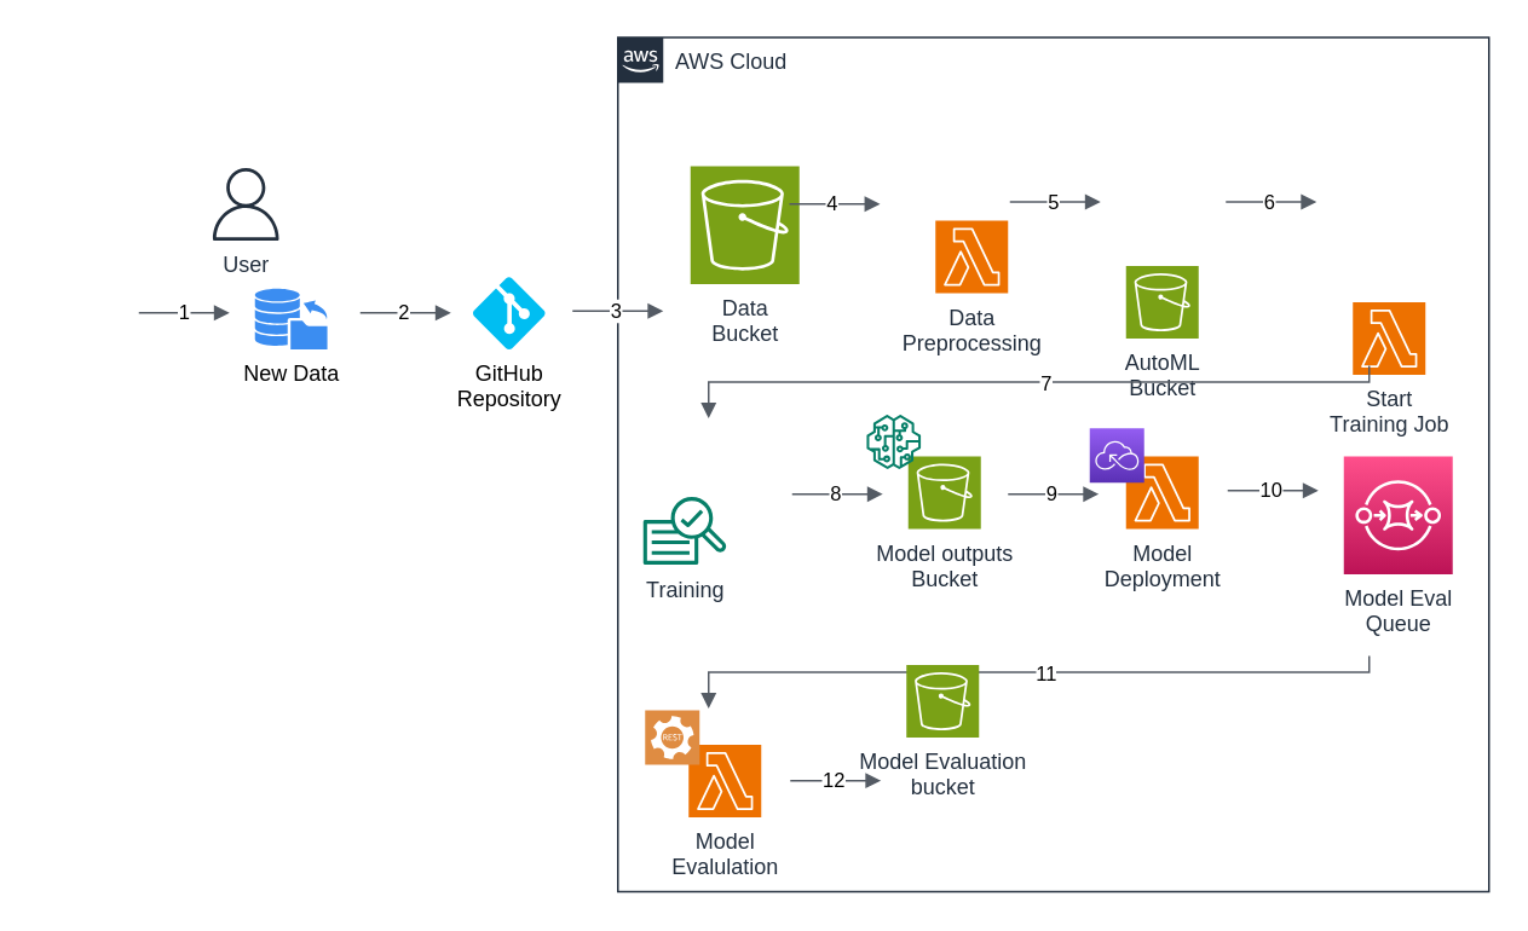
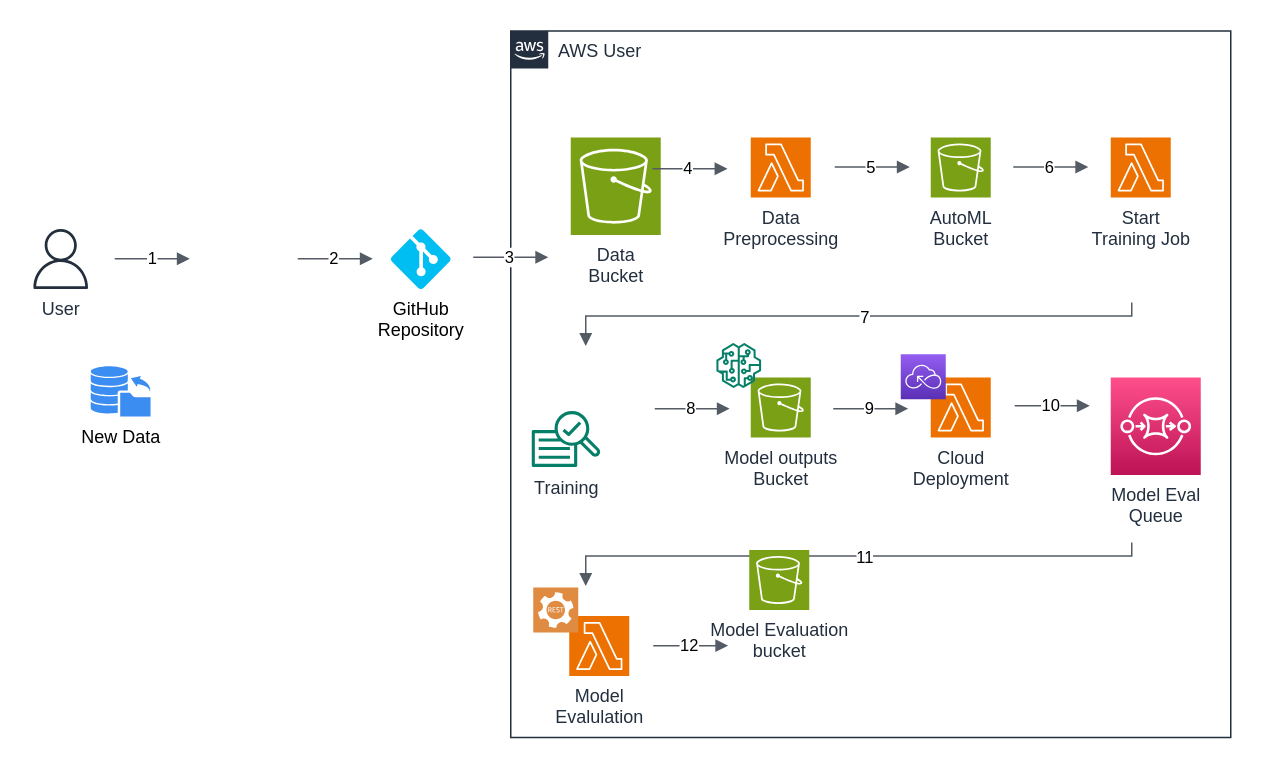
  <mxCell id="0" />
  <mxCell id="1" parent="0" />
- <mxCell id="2" value="User" style="sketch=0;outlineConnect=0;fontColor=#232F3E;gradientColor=none;fillColor=#232F3D;strokeColor=none;dashed=0;verticalLabelPosition=bottom;verticalAlign=top;align=center;html=1;fontSize=12;fontStyle=0;aspect=fixed;pointerEvents=1;shape=mxgraph.aws4.user;" parent="1" vertex="1"><mxGeometry x="115" y="92" width="40" height="40" as="geometry" /></mxCell>
- <mxCell id="3" value="New Data" style="sketch=0;html=1;aspect=fixed;strokeColor=none;shadow=0;fillColor=#3B8DF1;verticalAlign=top;labelPosition=center;verticalLabelPosition=bottom;shape=mxgraph.gcp2.database_uploading" parent="1" vertex="1"><mxGeometry x="140" y="158.4" width="40" height="33.6" as="geometry" /></mxCell>
+ <mxCell id="2" value="User" style="sketch=0;outlineConnect=0;fontColor=#232F3E;gradientColor=none;fillColor=#232F3D;strokeColor=none;dashed=0;verticalLabelPosition=bottom;verticalAlign=top;align=center;html=1;fontSize=12;fontStyle=0;aspect=fixed;pointerEvents=1;shape=mxgraph.aws4.user;" parent="1" vertex="1"><mxGeometry x="20" y="152" width="40" height="40" as="geometry" /></mxCell>
+ <mxCell id="3" value="New Data" style="sketch=0;html=1;aspect=fixed;strokeColor=none;shadow=0;fillColor=#3B8DF1;verticalAlign=top;labelPosition=center;verticalLabelPosition=bottom;shape=mxgraph.gcp2.database_uploading" parent="1" vertex="1"><mxGeometry x="60" y="243.4" width="40" height="33.6" as="geometry" /></mxCell>
  <mxCell id="4" value="GitHub&lt;br&gt;Repository" style="verticalLabelPosition=bottom;html=1;verticalAlign=top;align=center;strokeColor=none;fillColor=#00BEF2;shape=mxgraph.azure.git_repository;aspect=fixed;" parent="1" vertex="1"><mxGeometry x="260" y="152" width="40" height="40" as="geometry" /></mxCell>
- <mxCell id="5" value="AWS Cloud" style="points=[[0,0],[0.25,0],[0.5,0],[0.75,0],[1,0],[1,0.25],[1,0.5],[1,0.75],[1,1],[0.75,1],[0.5,1],[0.25,1],[0,1],[0,0.75],[0,0.5],[0,0.25]];outlineConnect=0;gradientColor=none;html=1;whiteSpace=wrap;fontSize=12;fontStyle=0;container=1;pointerEvents=0;collapsible=0;recursiveResize=0;shape=mxgraph.aws4.group;grIcon=mxgraph.aws4.group_aws_cloud_alt;strokeColor=#232F3E;fillColor=none;verticalAlign=top;align=left;spacingLeft=30;fontColor=#232F3E;dashed=0;movable=1;resizable=1;rotatable=1;deletable=1;editable=1;connectable=1;" parent="1" vertex="1"><mxGeometry x="340" y="20" width="480" height="471" as="geometry" /></mxCell>
+ <mxCell id="5" value="AWS User" style="points=[[0,0],[0.25,0],[0.5,0],[0.75,0],[1,0],[1,0.25],[1,0.5],[1,0.75],[1,1],[0.75,1],[0.5,1],[0.25,1],[0,1],[0,0.75],[0,0.5],[0,0.25]];outlineConnect=0;gradientColor=none;html=1;whiteSpace=wrap;fontSize=12;fontStyle=0;container=1;pointerEvents=0;collapsible=0;recursiveResize=0;shape=mxgraph.aws4.group;grIcon=mxgraph.aws4.group_aws_cloud_alt;strokeColor=#232F3E;fillColor=none;verticalAlign=top;align=left;spacingLeft=30;fontColor=#232F3E;dashed=0;movable=1;resizable=1;rotatable=1;deletable=1;editable=1;connectable=1;" parent="1" vertex="1"><mxGeometry x="340" y="20" width="480" height="471" as="geometry" /></mxCell>
  <mxCell id="6" value="Data&lt;br&gt;Bucket" style="sketch=0;points=[[0,0,0],[0.25,0,0],[0.5,0,0],[0.75,0,0],[1,0,0],[0,1,0],[0.25,1,0],[0.5,1,0],[0.75,1,0],[1,1,0],[0,0.25,0],[0,0.5,0],[0,0.75,0],[1,0.25,0],[1,0.5,0],[1,0.75,0]];outlineConnect=0;fontColor=#232F3E;fillColor=#7AA116;strokeColor=#ffffff;dashed=0;verticalLabelPosition=bottom;verticalAlign=top;align=center;html=1;fontSize=12;fontStyle=0;aspect=fixed;shape=mxgraph.aws4.resourceIcon;resIcon=mxgraph.aws4.s3;" parent="5" vertex="1"><mxGeometry x="40" y="71" width="60" height="65" as="geometry" /></mxCell>
- <mxCell id="7" value="Data&lt;br&gt;Preprocessing" style="sketch=0;points=[[0,0,0],[0.25,0,0],[0.5,0,0],[0.75,0,0],[1,0,0],[0,1,0],[0.25,1,0],[0.5,1,0],[0.75,1,0],[1,1,0],[0,0.25,0],[0,0.5,0],[0,0.75,0],[1,0.25,0],[1,0.5,0],[1,0.75,0]];outlineConnect=0;fontColor=#232F3E;fillColor=#ED7100;strokeColor=#ffffff;dashed=0;verticalLabelPosition=bottom;verticalAlign=top;align=center;html=1;fontSize=12;fontStyle=0;aspect=fixed;shape=mxgraph.aws4.resourceIcon;resIcon=mxgraph.aws4.lambda;" parent="5" vertex="1"><mxGeometry x="175" y="101" width="40" height="40" as="geometry" /></mxCell>
+ <mxCell id="7" value="Data&lt;br&gt;Preprocessing" style="sketch=0;points=[[0,0,0],[0.25,0,0],[0.5,0,0],[0.75,0,0],[1,0,0],[0,1,0],[0.25,1,0],[0.5,1,0],[0.75,1,0],[1,1,0],[0,0.25,0],[0,0.5,0],[0,0.75,0],[1,0.25,0],[1,0.5,0],[1,0.75,0]];outlineConnect=0;fontColor=#232F3E;fillColor=#ED7100;strokeColor=#ffffff;dashed=0;verticalLabelPosition=bottom;verticalAlign=top;align=center;html=1;fontSize=12;fontStyle=0;aspect=fixed;shape=mxgraph.aws4.resourceIcon;resIcon=mxgraph.aws4.lambda;" parent="5" vertex="1"><mxGeometry x="160" y="71" width="40" height="40" as="geometry" /></mxCell>
  <mxCell id="8" value="" style="edgeStyle=orthogonalEdgeStyle;html=1;endArrow=block;elbow=vertical;startArrow=none;endFill=1;strokeColor=#545B64;rounded=0;" parent="5" edge="1"><mxGeometry width="100" relative="1" as="geometry"><mxPoint x="94.5" y="91.85" as="sourcePoint" /><mxPoint x="144.5" y="91.85" as="targetPoint" /></mxGeometry></mxCell>
  <mxCell id="9" value="4" style="edgeLabel;html=1;align=center;verticalAlign=middle;resizable=0;points=[];" parent="8" vertex="1" connectable="0"><mxGeometry x="-0.065" relative="1" as="geometry"><mxPoint as="offset" /></mxGeometry></mxCell>
- <mxCell id="10" value="AutoML&lt;br&gt;Bucket" style="sketch=0;points=[[0,0,0],[0.25,0,0],[0.5,0,0],[0.75,0,0],[1,0,0],[0,1,0],[0.25,1,0],[0.5,1,0],[0.75,1,0],[1,1,0],[0,0.25,0],[0,0.5,0],[0,0.75,0],[1,0.25,0],[1,0.5,0],[1,0.75,0]];outlineConnect=0;fontColor=#232F3E;fillColor=#7AA116;strokeColor=#ffffff;dashed=0;verticalLabelPosition=bottom;verticalAlign=top;align=center;html=1;fontSize=12;fontStyle=0;aspect=fixed;shape=mxgraph.aws4.resourceIcon;resIcon=mxgraph.aws4.s3;" parent="5" vertex="1"><mxGeometry x="280" y="126" width="40" height="40" as="geometry" /></mxCell>
- <mxCell id="11" value="Start&lt;br&gt;Training Job" style="sketch=0;points=[[0,0,0],[0.25,0,0],[0.5,0,0],[0.75,0,0],[1,0,0],[0,1,0],[0.25,1,0],[0.5,1,0],[0.75,1,0],[1,1,0],[0,0.25,0],[0,0.5,0],[0,0.75,0],[1,0.25,0],[1,0.5,0],[1,0.75,0]];outlineConnect=0;fontColor=#232F3E;fillColor=#ED7100;strokeColor=#ffffff;dashed=0;verticalLabelPosition=bottom;verticalAlign=top;align=center;html=1;fontSize=12;fontStyle=0;aspect=fixed;shape=mxgraph.aws4.resourceIcon;resIcon=mxgraph.aws4.lambda;" parent="5" vertex="1"><mxGeometry x="405" y="146" width="40" height="40" as="geometry" /></mxCell>
+ <mxCell id="10" value="AutoML&lt;br&gt;Bucket" style="sketch=0;points=[[0,0,0],[0.25,0,0],[0.5,0,0],[0.75,0,0],[1,0,0],[0,1,0],[0.25,1,0],[0.5,1,0],[0.75,1,0],[1,1,0],[0,0.25,0],[0,0.5,0],[0,0.75,0],[1,0.25,0],[1,0.5,0],[1,0.75,0]];outlineConnect=0;fontColor=#232F3E;fillColor=#7AA116;strokeColor=#ffffff;dashed=0;verticalLabelPosition=bottom;verticalAlign=top;align=center;html=1;fontSize=12;fontStyle=0;aspect=fixed;shape=mxgraph.aws4.resourceIcon;resIcon=mxgraph.aws4.s3;" parent="5" vertex="1"><mxGeometry x="280" y="71" width="40" height="40" as="geometry" /></mxCell>
+ <mxCell id="11" value="Start&lt;br&gt;Training Job" style="sketch=0;points=[[0,0,0],[0.25,0,0],[0.5,0,0],[0.75,0,0],[1,0,0],[0,1,0],[0.25,1,0],[0.5,1,0],[0.75,1,0],[1,1,0],[0,0.25,0],[0,0.5,0],[0,0.75,0],[1,0.25,0],[1,0.5,0],[1,0.75,0]];outlineConnect=0;fontColor=#232F3E;fillColor=#ED7100;strokeColor=#ffffff;dashed=0;verticalLabelPosition=bottom;verticalAlign=top;align=center;html=1;fontSize=12;fontStyle=0;aspect=fixed;shape=mxgraph.aws4.resourceIcon;resIcon=mxgraph.aws4.lambda;" parent="5" vertex="1"><mxGeometry x="400" y="71" width="40" height="40" as="geometry" /></mxCell>
  <mxCell id="12" value="Training" style="sketch=0;outlineConnect=0;fontColor=#232F3E;gradientColor=none;fillColor=#067F68;strokeColor=none;dashed=0;verticalLabelPosition=bottom;verticalAlign=top;align=center;html=1;fontSize=12;fontStyle=0;aspect=fixed;pointerEvents=1;shape=mxgraph.aws4.sagemaker_train;" parent="5" vertex="1"><mxGeometry x="14" y="253" width="45.6" height="38" as="geometry" /></mxCell>
- <mxCell id="13" value="Model&lt;br&gt;Deployment" style="sketch=0;points=[[0,0,0],[0.25,0,0],[0.5,0,0],[0.75,0,0],[1,0,0],[0,1,0],[0.25,1,0],[0.5,1,0],[0.75,1,0],[1,1,0],[0,0.25,0],[0,0.5,0],[0,0.75,0],[1,0.25,0],[1,0.5,0],[1,0.75,0]];outlineConnect=0;fontColor=#232F3E;fillColor=#ED7100;strokeColor=#ffffff;dashed=0;verticalLabelPosition=bottom;verticalAlign=top;align=center;html=1;fontSize=12;fontStyle=0;aspect=fixed;shape=mxgraph.aws4.resourceIcon;resIcon=mxgraph.aws4.lambda;" parent="5" vertex="1"><mxGeometry x="280" y="231" width="40" height="40" as="geometry" /></mxCell>
+ <mxCell id="13" value="Cloud&lt;br&gt;Deployment" style="sketch=0;points=[[0,0,0],[0.25,0,0],[0.5,0,0],[0.75,0,0],[1,0,0],[0,1,0],[0.25,1,0],[0.5,1,0],[0.75,1,0],[1,1,0],[0,0.25,0],[0,0.5,0],[0,0.75,0],[1,0.25,0],[1,0.5,0],[1,0.75,0]];outlineConnect=0;fontColor=#232F3E;fillColor=#ED7100;strokeColor=#ffffff;dashed=0;verticalLabelPosition=bottom;verticalAlign=top;align=center;html=1;fontSize=12;fontStyle=0;aspect=fixed;shape=mxgraph.aws4.resourceIcon;resIcon=mxgraph.aws4.lambda;" parent="5" vertex="1"><mxGeometry x="280" y="231" width="40" height="40" as="geometry" /></mxCell>
  <mxCell id="14" value="" style="edgeStyle=orthogonalEdgeStyle;html=1;endArrow=block;elbow=vertical;startArrow=none;endFill=1;strokeColor=#545B64;rounded=0;" parent="5" edge="1"><mxGeometry width="100" relative="1" as="geometry"><mxPoint x="216" y="90.66" as="sourcePoint" /><mxPoint x="266" y="90.66" as="targetPoint" /></mxGeometry></mxCell>
  <mxCell id="15" value="5" style="edgeLabel;html=1;align=center;verticalAlign=middle;resizable=0;points=[];" parent="14" vertex="1" connectable="0"><mxGeometry x="-0.065" relative="1" as="geometry"><mxPoint as="offset" /></mxGeometry></mxCell>
  <mxCell id="16" value="" style="edgeStyle=orthogonalEdgeStyle;html=1;endArrow=block;elbow=vertical;startArrow=none;endFill=1;strokeColor=#545B64;rounded=0;" parent="5" edge="1"><mxGeometry width="100" relative="1" as="geometry"><mxPoint x="414.0" y="181.0" as="sourcePoint" /><mxPoint x="50" y="210" as="targetPoint" /><Array as="points"><mxPoint x="414" y="190" /><mxPoint x="50" y="190" /><mxPoint x="50" y="210" /></Array></mxGeometry></mxCell>
  <mxCell id="17" value="7" style="edgeLabel;html=1;align=center;verticalAlign=middle;resizable=0;points=[];" parent="16" vertex="1" connectable="0"><mxGeometry x="-0.045" relative="1" as="geometry"><mxPoint as="offset" /></mxGeometry></mxCell>
  <mxCell id="18" value="" style="edgeStyle=orthogonalEdgeStyle;html=1;endArrow=block;elbow=vertical;startArrow=none;endFill=1;strokeColor=#545B64;rounded=0;" parent="5" edge="1"><mxGeometry width="100" relative="1" as="geometry"><mxPoint x="96" y="251.78" as="sourcePoint" /><mxPoint x="146" y="251.78" as="targetPoint" /></mxGeometry></mxCell>
  <mxCell id="19" value="8" style="edgeLabel;html=1;align=center;verticalAlign=middle;resizable=0;points=[];" parent="18" vertex="1" connectable="0"><mxGeometry x="-0.065" relative="1" as="geometry"><mxPoint as="offset" /></mxGeometry></mxCell>
  <mxCell id="20" value="Model outputs&lt;br&gt;Bucket" style="sketch=0;points=[[0,0,0],[0.25,0,0],[0.5,0,0],[0.75,0,0],[1,0,0],[0,1,0],[0.25,1,0],[0.5,1,0],[0.75,1,0],[1,1,0],[0,0.25,0],[0,0.5,0],[0,0.75,0],[1,0.25,0],[1,0.5,0],[1,0.75,0]];outlineConnect=0;fontColor=#232F3E;fillColor=#7AA116;strokeColor=#ffffff;dashed=0;verticalLabelPosition=bottom;verticalAlign=top;align=center;html=1;fontSize=12;fontStyle=0;aspect=fixed;shape=mxgraph.aws4.resourceIcon;resIcon=mxgraph.aws4.s3;" parent="5" vertex="1"><mxGeometry x="160" y="231" width="40" height="40" as="geometry" /></mxCell>
  <mxCell id="21" value="" style="sketch=0;outlineConnect=0;fontColor=#232F3E;gradientColor=none;fillColor=#067F68;strokeColor=none;dashed=0;verticalLabelPosition=bottom;verticalAlign=top;align=center;html=1;fontSize=12;fontStyle=0;aspect=fixed;pointerEvents=1;shape=mxgraph.aws4.sagemaker_model;" parent="5" vertex="1"><mxGeometry x="137" y="208" width="30" height="30" as="geometry" /></mxCell>
  <mxCell id="22" value="" style="sketch=0;points=[[0,0,0],[0.25,0,0],[0.5,0,0],[0.75,0,0],[1,0,0],[0,1,0],[0.25,1,0],[0.5,1,0],[0.75,1,0],[1,1,0],[0,0.25,0],[0,0.5,0],[0,0.75,0],[1,0.25,0],[1,0.5,0],[1,0.75,0]];outlineConnect=0;fontColor=#232F3E;gradientColor=#945DF2;gradientDirection=north;fillColor=#5A30B5;strokeColor=#ffffff;dashed=0;verticalLabelPosition=bottom;verticalAlign=top;align=center;html=1;fontSize=12;fontStyle=0;aspect=fixed;shape=mxgraph.aws4.resourceIcon;resIcon=mxgraph.aws4.serverless;" vertex="1" parent="5"><mxGeometry x="260" y="215.5" width="30" height="30" as="geometry" /></mxCell>
  <mxCell id="23" value="Model Eval&lt;br&gt;Queue" style="sketch=0;points=[[0,0,0],[0.25,0,0],[0.5,0,0],[0.75,0,0],[1,0,0],[0,1,0],[0.25,1,0],[0.5,1,0],[0.75,1,0],[1,1,0],[0,0.25,0],[0,0.5,0],[0,0.75,0],[1,0.25,0],[1,0.5,0],[1,0.75,0]];outlineConnect=0;fontColor=#232F3E;gradientColor=#FF4F8B;gradientDirection=north;fillColor=#BC1356;strokeColor=#ffffff;dashed=0;verticalLabelPosition=bottom;verticalAlign=top;align=center;html=1;fontSize=12;fontStyle=0;aspect=fixed;shape=mxgraph.aws4.resourceIcon;resIcon=mxgraph.aws4.sqs;" vertex="1" parent="5"><mxGeometry x="400" y="231" width="60" height="65" as="geometry" /></mxCell>
  <mxCell id="24" value="" style="edgeStyle=orthogonalEdgeStyle;html=1;endArrow=block;elbow=vertical;startArrow=none;endFill=1;strokeColor=#545B64;rounded=0;" edge="1" parent="5"><mxGeometry width="100" relative="1" as="geometry"><mxPoint x="336" y="249.84" as="sourcePoint" /><mxPoint x="386" y="249.84" as="targetPoint" /></mxGeometry></mxCell>
  <mxCell id="25" value="10" style="edgeLabel;html=1;align=center;verticalAlign=middle;resizable=0;points=[];" vertex="1" connectable="0" parent="24"><mxGeometry x="-0.065" relative="1" as="geometry"><mxPoint as="offset" /></mxGeometry></mxCell>
  <mxCell id="26" value="" style="edgeStyle=orthogonalEdgeStyle;html=1;endArrow=block;elbow=vertical;startArrow=none;endFill=1;strokeColor=#545B64;rounded=0;" edge="1" parent="5"><mxGeometry width="100" relative="1" as="geometry"><mxPoint x="414.0" y="341.0" as="sourcePoint" /><mxPoint x="50" y="370" as="targetPoint" /><Array as="points"><mxPoint x="414" y="350" /><mxPoint x="50" y="350" /><mxPoint x="50" y="370" /></Array></mxGeometry></mxCell>
  <mxCell id="27" value="11" style="edgeLabel;html=1;align=center;verticalAlign=middle;resizable=0;points=[];" vertex="1" connectable="0" parent="26"><mxGeometry x="-0.045" relative="1" as="geometry"><mxPoint as="offset" /></mxGeometry></mxCell>
  <mxCell id="28" value="Model&lt;br&gt;Evalulation" style="sketch=0;points=[[0,0,0],[0.25,0,0],[0.5,0,0],[0.75,0,0],[1,0,0],[0,1,0],[0.25,1,0],[0.5,1,0],[0.75,1,0],[1,1,0],[0,0.25,0],[0,0.5,0],[0,0.75,0],[1,0.25,0],[1,0.5,0],[1,0.75,0]];outlineConnect=0;fontColor=#232F3E;fillColor=#ED7100;strokeColor=#ffffff;dashed=0;verticalLabelPosition=bottom;verticalAlign=top;align=center;html=1;fontSize=12;fontStyle=0;aspect=fixed;shape=mxgraph.aws4.resourceIcon;resIcon=mxgraph.aws4.lambda;" vertex="1" parent="5"><mxGeometry x="39" y="390" width="40" height="40" as="geometry" /></mxCell>
  <mxCell id="29" value="" style="sketch=0;pointerEvents=1;shadow=0;dashed=0;html=1;strokeColor=none;fillColor=#DF8C42;labelPosition=center;verticalLabelPosition=bottom;verticalAlign=top;align=center;outlineConnect=0;shape=mxgraph.veeam2.restful_api;aspect=fixed;" vertex="1" parent="5"><mxGeometry x="15" y="371" width="30" height="30" as="geometry" /></mxCell>
  <mxCell id="30" value="" style="edgeStyle=orthogonalEdgeStyle;html=1;endArrow=block;elbow=vertical;startArrow=none;endFill=1;strokeColor=#545B64;rounded=0;" edge="1" parent="5"><mxGeometry width="100" relative="1" as="geometry"><mxPoint x="95" y="409.76" as="sourcePoint" /><mxPoint x="145" y="409.76" as="targetPoint" /></mxGeometry></mxCell>
  <mxCell id="31" value="12" style="edgeLabel;html=1;align=center;verticalAlign=middle;resizable=0;points=[];" vertex="1" connectable="0" parent="30"><mxGeometry x="-0.065" relative="1" as="geometry"><mxPoint as="offset" /></mxGeometry></mxCell>
  <mxCell id="32" value="Model Evaluation&lt;br&gt;bucket" style="sketch=0;points=[[0,0,0],[0.25,0,0],[0.5,0,0],[0.75,0,0],[1,0,0],[0,1,0],[0.25,1,0],[0.5,1,0],[0.75,1,0],[1,1,0],[0,0.25,0],[0,0.5,0],[0,0.75,0],[1,0.25,0],[1,0.5,0],[1,0.75,0]];outlineConnect=0;fontColor=#232F3E;fillColor=#7AA116;strokeColor=#ffffff;dashed=0;verticalLabelPosition=bottom;verticalAlign=top;align=center;html=1;fontSize=12;fontStyle=0;aspect=fixed;shape=mxgraph.aws4.resourceIcon;resIcon=mxgraph.aws4.s3;" vertex="1" parent="5"><mxGeometry x="159" y="346" width="40" height="40" as="geometry" /></mxCell>
  <mxCell id="33" value="" style="edgeStyle=orthogonalEdgeStyle;html=1;endArrow=block;elbow=vertical;startArrow=none;endFill=1;strokeColor=#545B64;rounded=0;" parent="1" edge="1"><mxGeometry width="100" relative="1" as="geometry"><mxPoint x="76" y="171.85" as="sourcePoint" /><mxPoint x="126" y="171.85" as="targetPoint" /></mxGeometry></mxCell>
  <mxCell id="34" value="1" style="edgeLabel;html=1;align=center;verticalAlign=middle;resizable=0;points=[];" parent="33" vertex="1" connectable="0"><mxGeometry x="-0.034" relative="1" as="geometry"><mxPoint as="offset" /></mxGeometry></mxCell>
  <mxCell id="35" value="" style="edgeStyle=orthogonalEdgeStyle;html=1;endArrow=block;elbow=vertical;startArrow=none;endFill=1;strokeColor=#545B64;rounded=0;" parent="1" edge="1"><mxGeometry width="100" relative="1" as="geometry"><mxPoint x="198" y="171.85" as="sourcePoint" /><mxPoint x="248" y="171.85" as="targetPoint" /></mxGeometry></mxCell>
  <mxCell id="36" value="2" style="edgeLabel;html=1;align=center;verticalAlign=middle;resizable=0;points=[];" parent="35" vertex="1" connectable="0"><mxGeometry x="-0.065" relative="1" as="geometry"><mxPoint as="offset" /></mxGeometry></mxCell>
  <mxCell id="37" value="" style="edgeStyle=orthogonalEdgeStyle;html=1;endArrow=block;elbow=vertical;startArrow=none;endFill=1;strokeColor=#545B64;rounded=0;" parent="1" edge="1"><mxGeometry width="100" relative="1" as="geometry"><mxPoint x="315" y="170.85" as="sourcePoint" /><mxPoint x="365" y="170.85" as="targetPoint" /></mxGeometry></mxCell>
  <mxCell id="38" value="3" style="edgeLabel;html=1;align=center;verticalAlign=middle;resizable=0;points=[];" parent="37" vertex="1" connectable="0"><mxGeometry x="-0.065" relative="1" as="geometry"><mxPoint as="offset" /></mxGeometry></mxCell>
  <mxCell id="39" value="" style="edgeStyle=orthogonalEdgeStyle;html=1;endArrow=block;elbow=vertical;startArrow=none;endFill=1;strokeColor=#545B64;rounded=0;" edge="1" parent="1"><mxGeometry width="100" relative="1" as="geometry"><mxPoint x="675" y="110.66" as="sourcePoint" /><mxPoint x="725" y="110.66" as="targetPoint" /></mxGeometry></mxCell>
  <mxCell id="40" value="6" style="edgeLabel;html=1;align=center;verticalAlign=middle;resizable=0;points=[];" vertex="1" connectable="0" parent="39"><mxGeometry x="-0.065" relative="1" as="geometry"><mxPoint as="offset" /></mxGeometry></mxCell>
  <mxCell id="41" value="" style="edgeStyle=orthogonalEdgeStyle;html=1;endArrow=block;elbow=vertical;startArrow=none;endFill=1;strokeColor=#545B64;rounded=0;" edge="1" parent="1"><mxGeometry width="100" relative="1" as="geometry"><mxPoint x="555" y="271.78" as="sourcePoint" /><mxPoint x="605" y="271.78" as="targetPoint" /></mxGeometry></mxCell>
  <mxCell id="42" value="9" style="edgeLabel;html=1;align=center;verticalAlign=middle;resizable=0;points=[];" vertex="1" connectable="0" parent="41"><mxGeometry x="-0.065" relative="1" as="geometry"><mxPoint as="offset" /></mxGeometry></mxCell>
